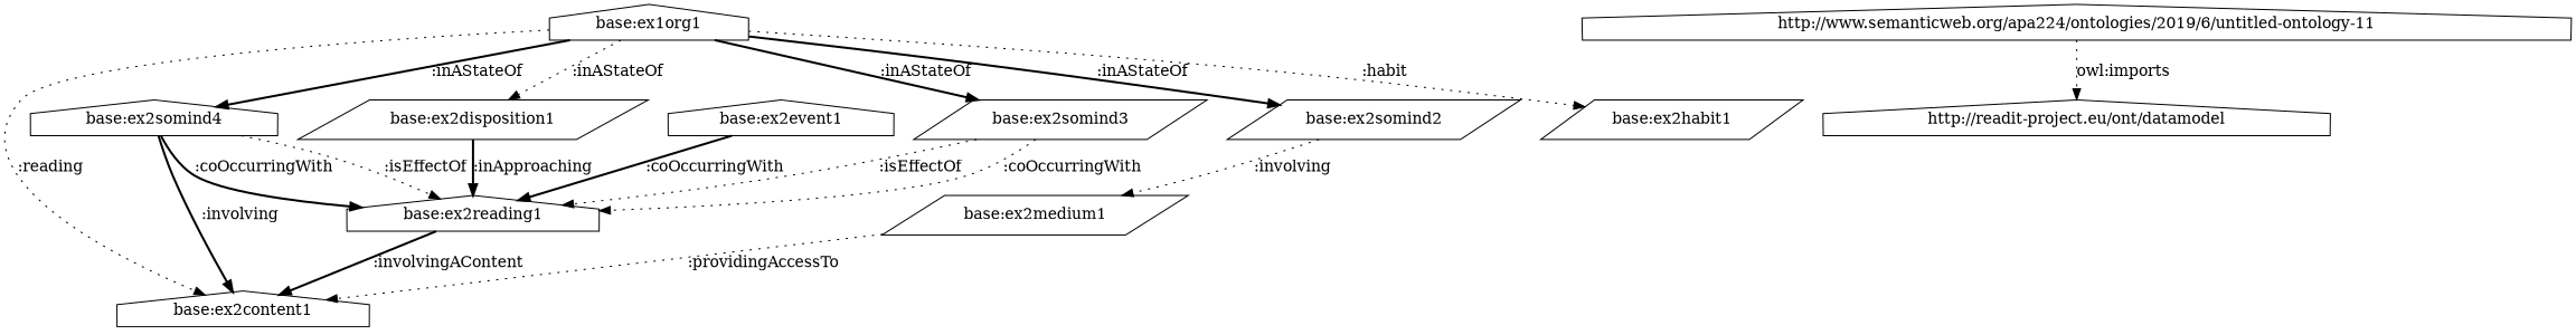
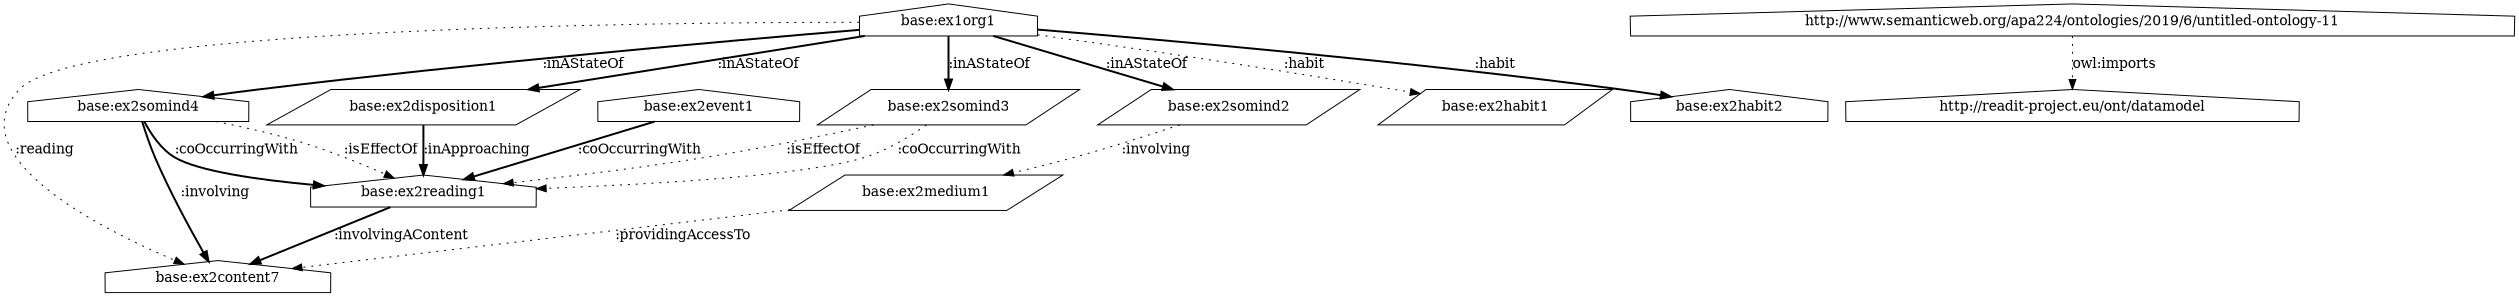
  digraph {
    fontname="DejaVu Serif"
    rankdir=TB
    node [fontname="DejaVu Serif" shape=house]
    edge [fontname="DejaVu Serif" style=bold]
    n1 [label="base:ex1org1"]
    "base:ex2somind3" [shape=parallelogram]
    "base:ex2somind4"
    "base:ex2habit1" [shape=parallelogram]
    "base:ex2somind2" [shape=parallelogram]
-   "base:ex2content1"
+   "base:ex2content1" [label="base:ex2content7"]
    "base:ex2disposition1" [shape=parallelogram]
+   "base:ex2habit2"
    "base:ex2reading1"
    "base:ex2medium1" [shape=parallelogram]
    "base:ex2event1"
    "http://www.semanticweb.org/apa224/ontologies/2019/6/untitled-ontology-11"
    "http://readit-project.eu/ont/datamodel"
    n1 -> "base:ex2somind3" [label=":inAStateOf"]
    n1 -> "base:ex2somind4" [label=":inAStateOf"]
    n1 -> "base:ex2habit1" [label=":habit" style=dotted]
    n1 -> "base:ex2somind2" [label=":inAStateOf"]
    n1 -> "base:ex2content1" [label=":reading" style=dotted]
-   n1 -> "base:ex2disposition1" [label=":inAStateOf" style=dotted]
+   n1 -> "base:ex2disposition1" [label=":inAStateOf"]
+   n1 -> "base:ex2habit2" [label=":habit"]
    "base:ex2somind3" -> "base:ex2reading1" [label=":isEffectOf" style=dotted]
    "base:ex2somind3" -> "base:ex2reading1" [label=":coOccurringWith" style=dotted]
    "base:ex2somind4" -> "base:ex2content1" [label=":involving"]
    "base:ex2somind4" -> "base:ex2reading1" [label=":isEffectOf" style=dotted]
    "base:ex2somind4" -> "base:ex2reading1" [label=":coOccurringWith"]
    "base:ex2somind2" -> "base:ex2medium1" [label=":involving" style=dotted]
    "base:ex2disposition1" -> "base:ex2reading1" [label=":inApproaching"]
    "base:ex2reading1" -> "base:ex2content1" [label=":involvingAContent"]
    "base:ex2medium1" -> "base:ex2content1" [label=":providingAccessTo" style=dotted]
    "base:ex2event1" -> "base:ex2reading1" [label=":coOccurringWith"]
    "http://www.semanticweb.org/apa224/ontologies/2019/6/untitled-ontology-11" -> "http://readit-project.eu/ont/datamodel" [label="owl:imports" style=dotted]
  }
